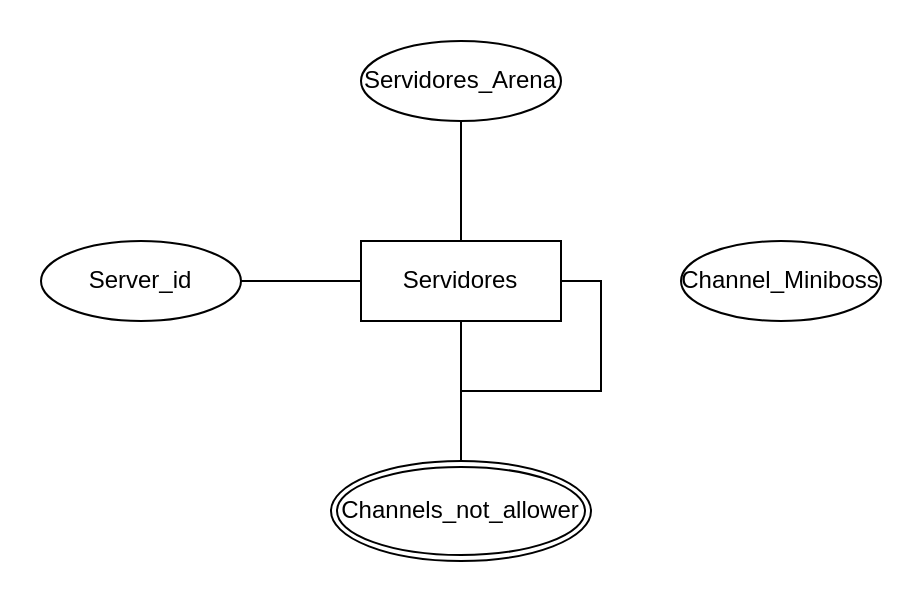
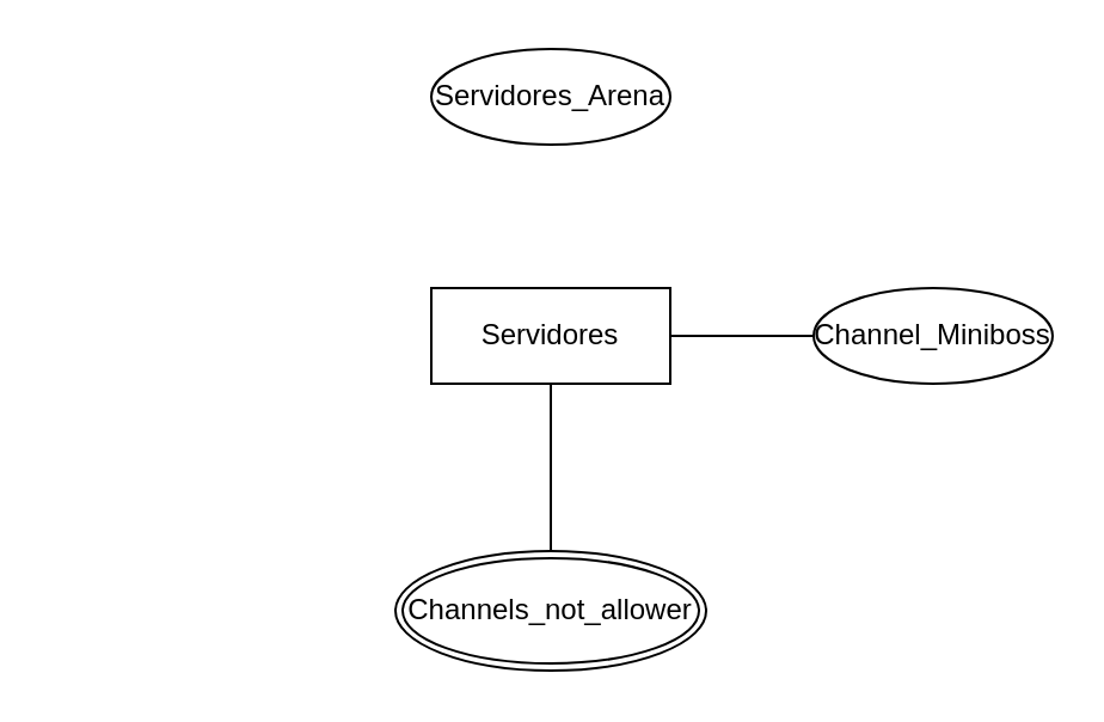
  <mxCell id="0" />
  <mxCell id="1" parent="0" />
- <mxCell id="2" style="edgeStyle=orthogonalEdgeStyle;rounded=0;orthogonalLoop=1;jettySize=auto;html=1;exitX=0.5;exitY=0;exitDx=0;exitDy=0;entryX=0.5;entryY=1;entryDx=0;entryDy=0;endArrow=none;endFill=0;" parent="1" source="6" target="7" edge="1"><mxGeometry relative="1" as="geometry" /></mxCell>
- <mxCell id="3" style="edgeStyle=orthogonalEdgeStyle;rounded=0;orthogonalLoop=1;jettySize=auto;html=1;exitX=1;exitY=0.5;exitDx=0;exitDy=0;endArrow=none;endFill=0;" parent="1" source="6" target="9" edge="1"><mxGeometry relative="1" as="geometry" /></mxCell>
+ <mxCell id="3" style="edgeStyle=orthogonalEdgeStyle;rounded=0;orthogonalLoop=1;jettySize=auto;html=1;exitX=1;exitY=0.5;exitDx=0;exitDy=0;entryX=0;entryY=0.5;entryDx=0;entryDy=0;endArrow=none;endFill=0;" parent="1" source="6" target="8" edge="1"><mxGeometry relative="1" as="geometry" /></mxCell>
  <mxCell id="4" style="edgeStyle=orthogonalEdgeStyle;rounded=0;orthogonalLoop=1;jettySize=auto;html=1;exitX=0.5;exitY=1;exitDx=0;exitDy=0;entryX=0.5;entryY=0;entryDx=0;entryDy=0;endArrow=none;endFill=0;" parent="1" source="6" edge="1"><mxGeometry relative="1" as="geometry"><mxPoint x="230" y="230" as="targetPoint" /></mxGeometry></mxCell>
- <mxCell id="5" style="edgeStyle=orthogonalEdgeStyle;rounded=0;orthogonalLoop=1;jettySize=auto;html=1;exitX=0;exitY=0.5;exitDx=0;exitDy=0;entryX=1;entryY=0.5;entryDx=0;entryDy=0;endArrow=none;endFill=0;" parent="1" source="6" target="10" edge="1"><mxGeometry relative="1" as="geometry" /></mxCell>
  <mxCell id="6" value="Servidores" style="whiteSpace=wrap;html=1;align=center;" parent="1" vertex="1"><mxGeometry x="180" y="120" width="100" height="40" as="geometry" /></mxCell>
  <mxCell id="7" value="Servidores_Arena" style="ellipse;whiteSpace=wrap;html=1;align=center;" parent="1" vertex="1"><mxGeometry x="180" y="20" width="100" height="40" as="geometry" /></mxCell>
  <mxCell id="8" value="Channel_Miniboss" style="ellipse;whiteSpace=wrap;html=1;align=center;" parent="1" vertex="1"><mxGeometry x="340" y="120" width="100" height="40" as="geometry" /></mxCell>
  <mxCell id="9" value="Channels_not_allower" style="ellipse;shape=doubleEllipse;margin=3;whiteSpace=wrap;html=1;align=center;" parent="1" vertex="1"><mxGeometry x="165" y="230" width="130" height="50" as="geometry" /></mxCell>
- <mxCell id="10" value="Server_id" style="ellipse;whiteSpace=wrap;html=1;align=center;" parent="1" vertex="1"><mxGeometry x="20" y="120" width="100" height="40" as="geometry" /></mxCell>
